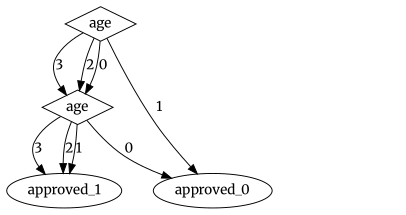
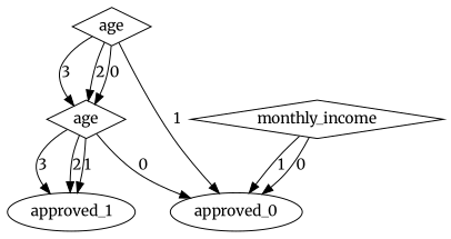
  digraph {
    fontname=Merriweather
    node [fontname=Merriweather shape=diamond]
    edge [fontname=Merriweather]
    n1 [label=approved_1 shape=""]
    n2 [label=approved_0 shape=""]
    n3 [label=age]
    n4 [label=age]
+   n5 [label=monthly_income]
    n3 -> n1 [label=3]
    n3 -> n1 [label=2]
    n3 -> n1 [label=1]
    n3 -> n2 [label=0]
    n4 -> n2 [label=1]
    n4 -> n3 [label=3]
    n4 -> n3 [label=2]
    n4 -> n3 [label=0]
+   n5 -> n2 [label=1]
+   n5 -> n2 [label=0]
  }
